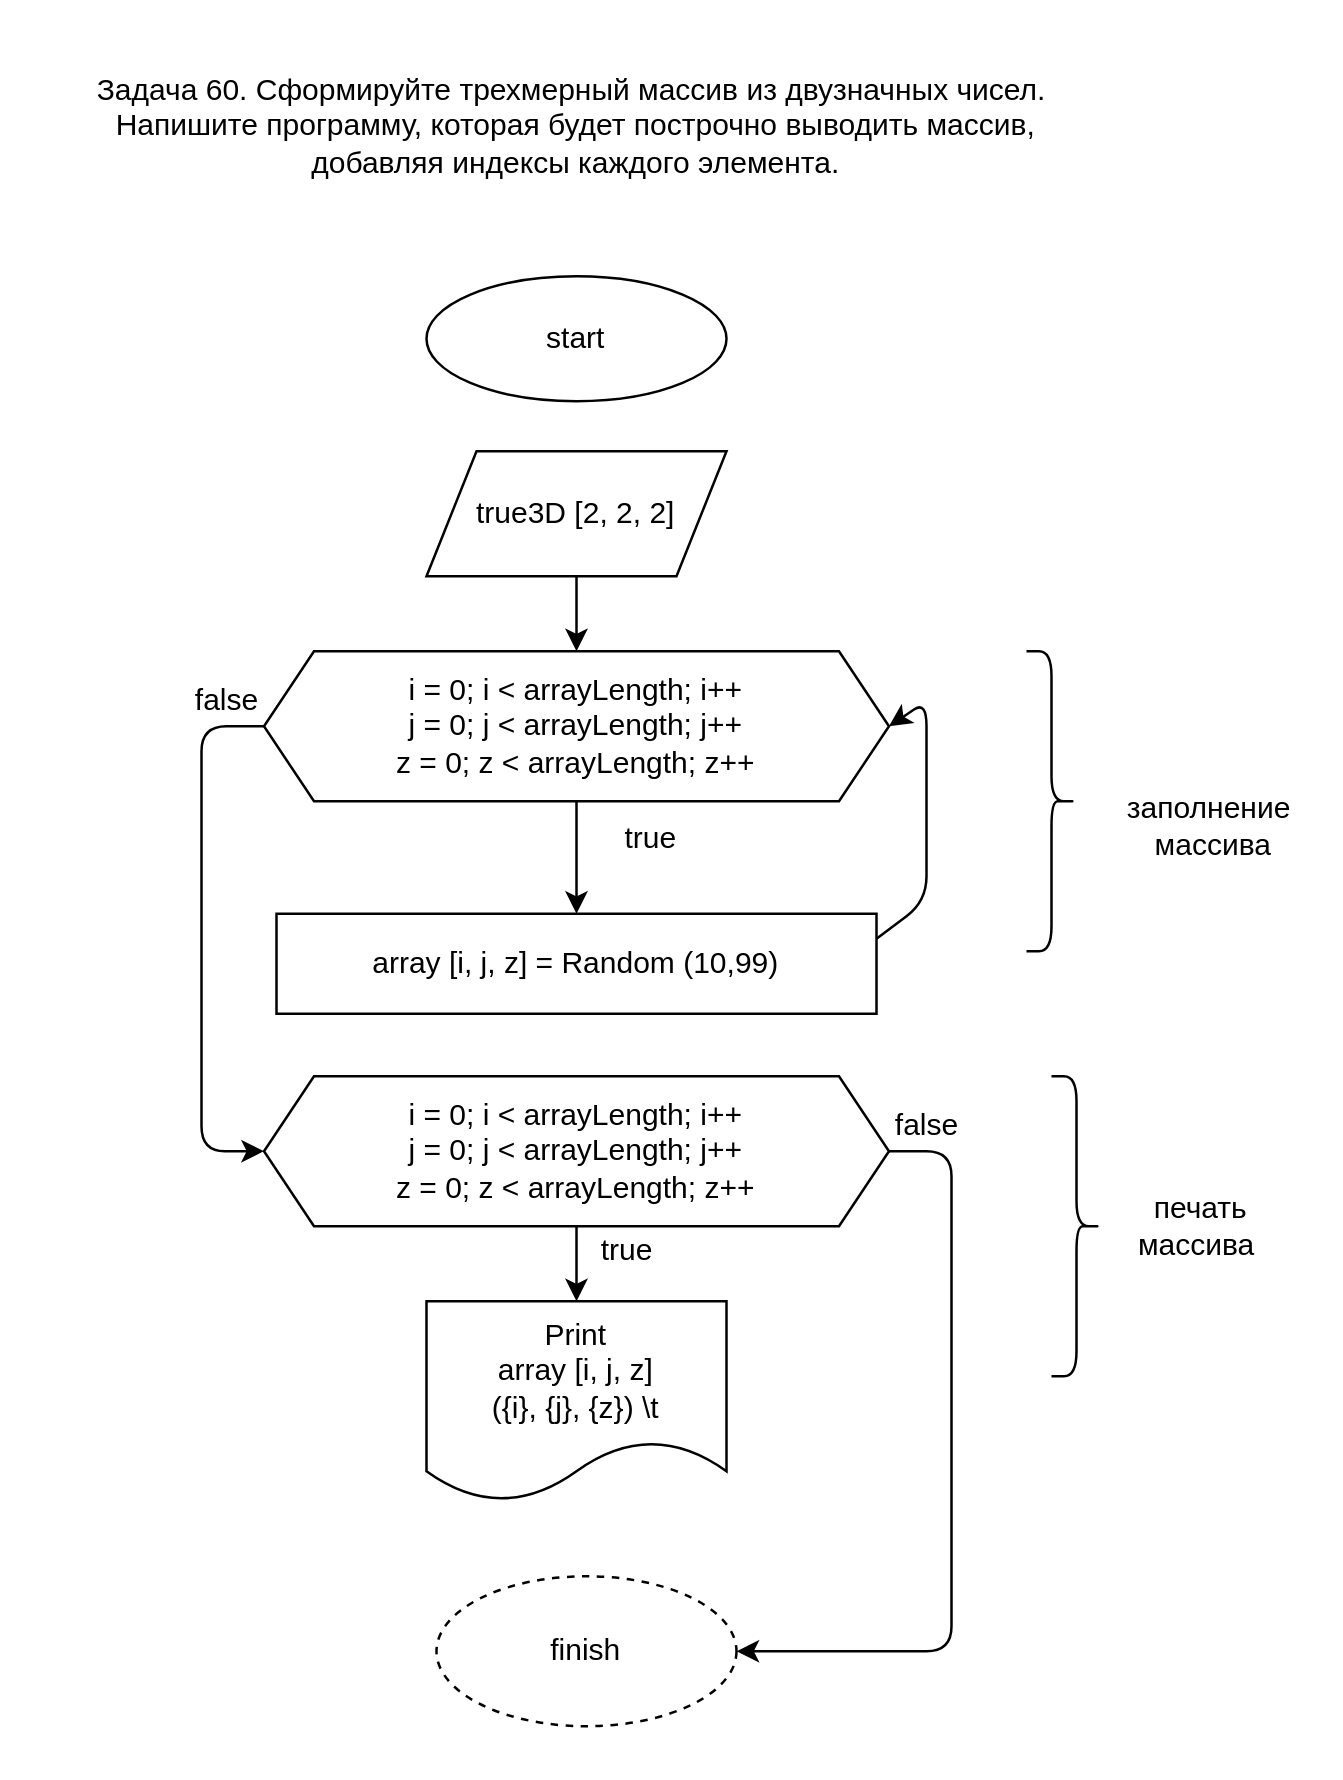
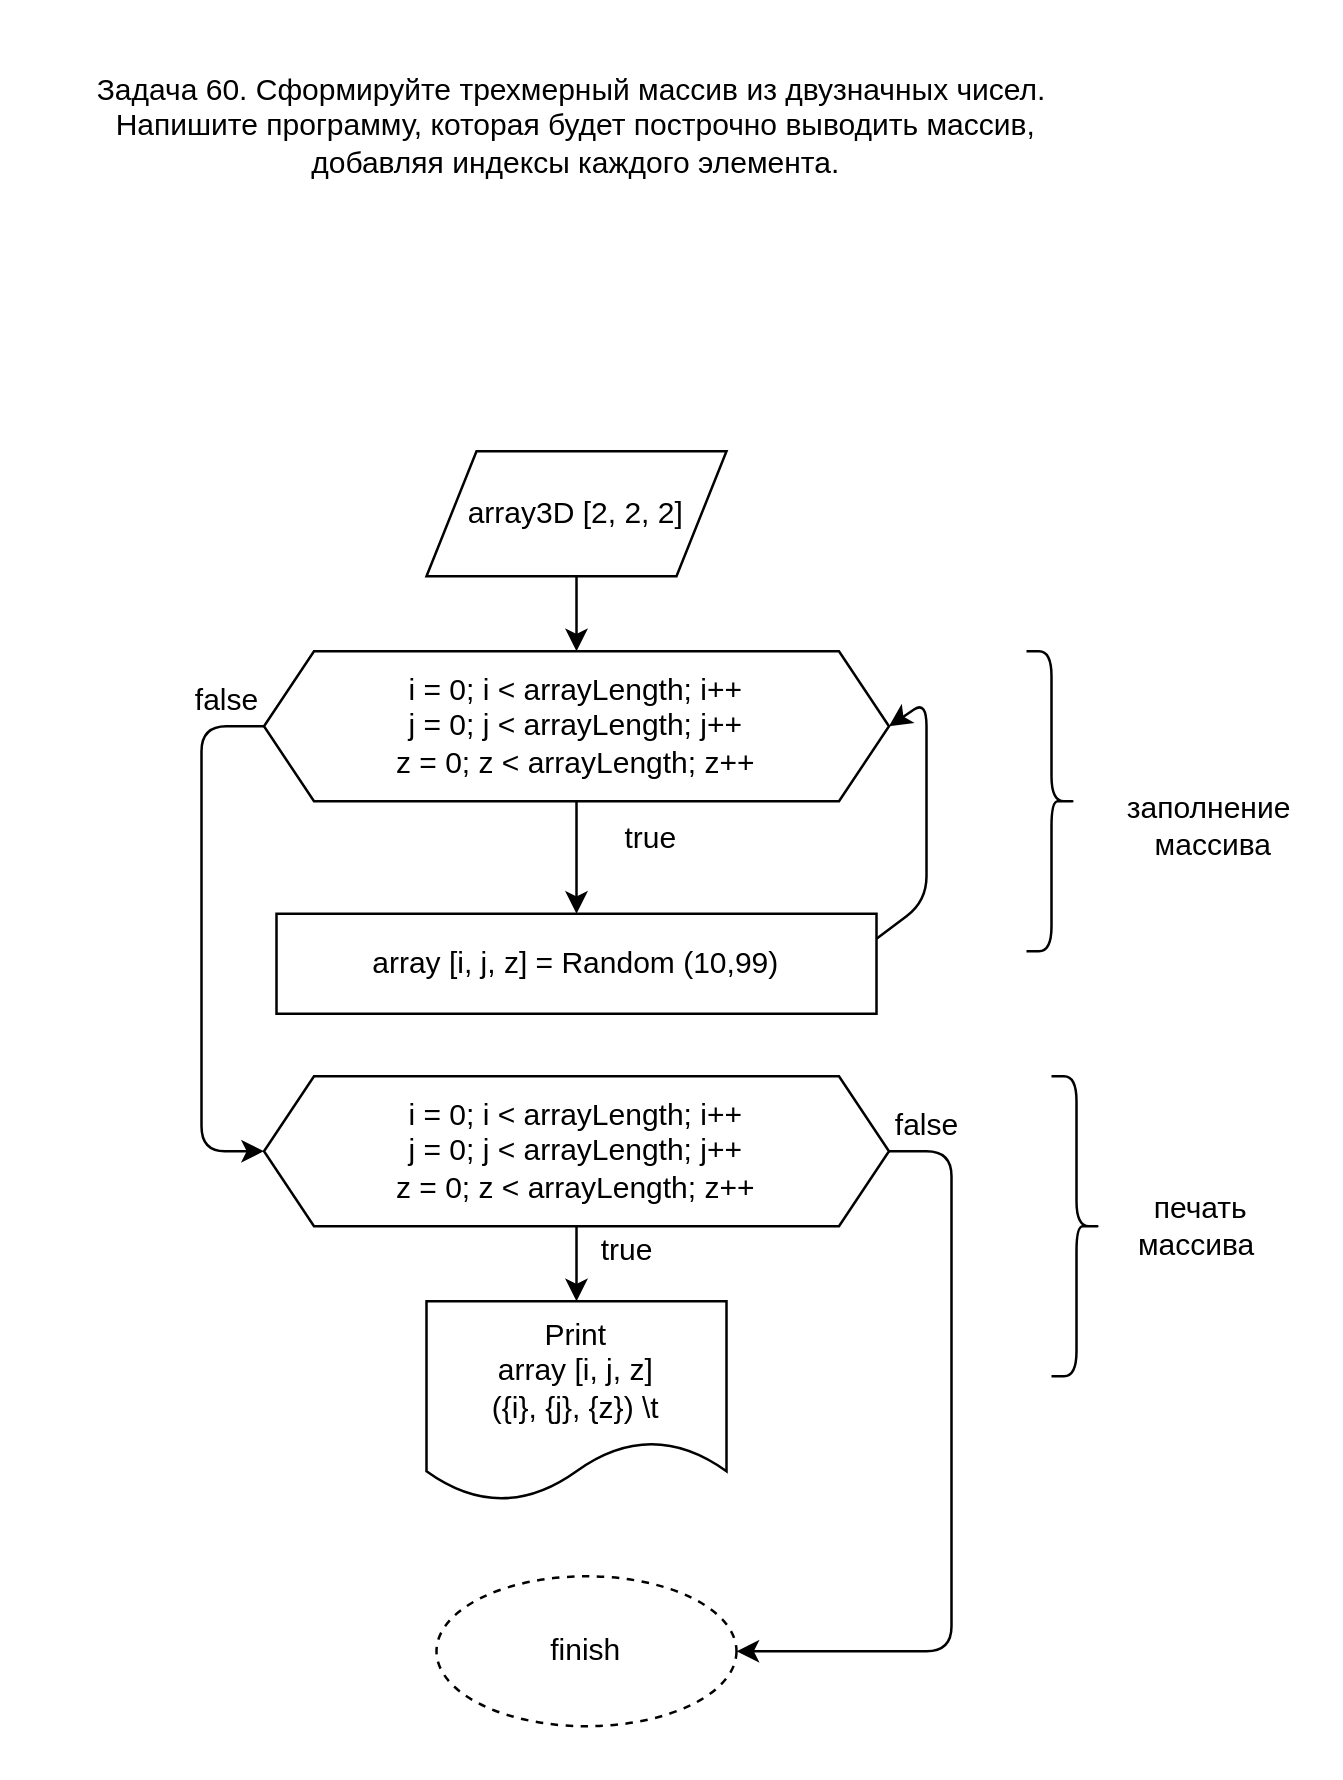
  <mxCell id="0" />
  <mxCell id="1" parent="0" />
- <mxCell id="2" value="start" style="ellipse;whiteSpace=wrap;html=1;" vertex="1" parent="1"><mxGeometry x="170" y="110" width="120" height="50" as="geometry" /></mxCell>
  <mxCell id="3" value="Задача 60. Сформируйте трехмерный массив из двузначных чисел.&amp;nbsp;&lt;br&gt;Напишите программу, которая будет построчно выводить массив, добавляя индексы каждого элемента." style="text;html=1;strokeColor=none;fillColor=none;align=center;verticalAlign=middle;whiteSpace=wrap;rounded=0;" vertex="1" parent="1"><mxGeometry x="20" y="20" width="420" height="60" as="geometry" /></mxCell>
- <mxCell id="4" value="true3D [2, 2, 2]" style="shape=parallelogram;perimeter=parallelogramPerimeter;whiteSpace=wrap;html=1;fixedSize=1;" vertex="1" parent="1"><mxGeometry x="170" y="180" width="120" height="50" as="geometry" /></mxCell>
+ <mxCell id="4" value="array3D [2, 2, 2]" style="shape=parallelogram;perimeter=parallelogramPerimeter;whiteSpace=wrap;html=1;fixedSize=1;" vertex="1" parent="1"><mxGeometry x="170" y="180" width="120" height="50" as="geometry" /></mxCell>
  <mxCell id="5" value="i = 0; i &amp;lt; arrayLength; i++&lt;br&gt;j = 0; j &amp;lt; arrayLength; j++&lt;br&gt;z = 0; z &amp;lt; arrayLength; z++" style="shape=hexagon;perimeter=hexagonPerimeter2;whiteSpace=wrap;html=1;fixedSize=1;" vertex="1" parent="1"><mxGeometry x="105" y="260" width="250" height="60" as="geometry" /></mxCell>
  <mxCell id="6" value="array [i, j, z] = Random (10,99)" style="rounded=0;whiteSpace=wrap;html=1;" vertex="1" parent="1"><mxGeometry x="110" y="365" width="240" height="40" as="geometry" /></mxCell>
  <mxCell id="7" value="" style="endArrow=classic;html=1;entryX=0.5;entryY=0;entryDx=0;entryDy=0;exitX=0.5;exitY=1;exitDx=0;exitDy=0;" edge="1" parent="1" source="4" target="5"><mxGeometry width="50" height="50" relative="1" as="geometry"><mxPoint x="270" y="280" as="sourcePoint" /><mxPoint x="320" y="230" as="targetPoint" /></mxGeometry></mxCell>
  <mxCell id="8" value="" style="endArrow=classic;html=1;entryX=0.5;entryY=0;entryDx=0;entryDy=0;exitX=0.5;exitY=1;exitDx=0;exitDy=0;" edge="1" parent="1" source="5" target="6"><mxGeometry width="50" height="50" relative="1" as="geometry"><mxPoint x="270" y="280" as="sourcePoint" /><mxPoint x="320" y="230" as="targetPoint" /></mxGeometry></mxCell>
  <mxCell id="9" value="" style="endArrow=classic;html=1;entryX=1;entryY=0.5;entryDx=0;entryDy=0;exitX=1;exitY=0.25;exitDx=0;exitDy=0;" edge="1" parent="1" source="6" target="5"><mxGeometry width="50" height="50" relative="1" as="geometry"><mxPoint x="270" y="280" as="sourcePoint" /><mxPoint x="320" y="230" as="targetPoint" /><Array as="points"><mxPoint x="370" y="360" /><mxPoint x="370" y="330" /><mxPoint x="370" y="280" /></Array></mxGeometry></mxCell>
  <mxCell id="10" value="" style="shape=curlyBracket;whiteSpace=wrap;html=1;rounded=1;flipH=1;" vertex="1" parent="1"><mxGeometry x="410" y="260" width="20" height="120" as="geometry" /></mxCell>
  <mxCell id="11" value="заполнение&amp;nbsp;&lt;br&gt;массива" style="text;html=1;strokeColor=none;fillColor=none;align=center;verticalAlign=middle;whiteSpace=wrap;rounded=0;" vertex="1" parent="1"><mxGeometry x="455" y="315" width="60" height="30" as="geometry" /></mxCell>
  <mxCell id="12" value="true" style="text;html=1;strokeColor=none;fillColor=none;align=center;verticalAlign=middle;whiteSpace=wrap;rounded=0;" vertex="1" parent="1"><mxGeometry x="230" y="320" width="60" height="30" as="geometry" /></mxCell>
  <mxCell id="13" value="i = 0; i &amp;lt; arrayLength; i++&lt;br&gt;j = 0; j &amp;lt; arrayLength; j++&lt;br&gt;z = 0; z &amp;lt; arrayLength; z++" style="shape=hexagon;perimeter=hexagonPerimeter2;whiteSpace=wrap;html=1;fixedSize=1;" vertex="1" parent="1"><mxGeometry x="105" y="430" width="250" height="60" as="geometry" /></mxCell>
  <mxCell id="14" value="" style="endArrow=classic;html=1;entryX=0;entryY=0.5;entryDx=0;entryDy=0;exitX=0;exitY=0.5;exitDx=0;exitDy=0;" edge="1" parent="1" source="5" target="13"><mxGeometry width="50" height="50" relative="1" as="geometry"><mxPoint x="270" y="360" as="sourcePoint" /><mxPoint x="320" y="310" as="targetPoint" /><Array as="points"><mxPoint x="80" y="290" /><mxPoint x="80" y="380" /><mxPoint x="80" y="460" /></Array></mxGeometry></mxCell>
  <mxCell id="15" value="false" style="text;html=1;align=center;verticalAlign=middle;resizable=0;points=[];autosize=1;strokeColor=none;fillColor=none;" vertex="1" parent="1"><mxGeometry x="70" y="270" width="40" height="20" as="geometry" /></mxCell>
  <mxCell id="16" value="Print&lt;br&gt;array [i, j, z]&lt;br&gt;({i}, {j}, {z}) \t" style="shape=document;whiteSpace=wrap;html=1;boundedLbl=1;" vertex="1" parent="1"><mxGeometry x="170" y="520" width="120" height="80" as="geometry" /></mxCell>
  <mxCell id="17" value="finish" style="ellipse;whiteSpace=wrap;html=1;dashed=1;" vertex="1" parent="1"><mxGeometry x="174" y="630" width="120" height="60" as="geometry" /></mxCell>
  <mxCell id="18" value="true" style="text;html=1;align=center;verticalAlign=middle;resizable=0;points=[];autosize=1;strokeColor=none;fillColor=none;" vertex="1" parent="1"><mxGeometry x="230" y="490" width="40" height="20" as="geometry" /></mxCell>
  <mxCell id="19" value="" style="endArrow=classic;html=1;entryX=0.5;entryY=0;entryDx=0;entryDy=0;exitX=0.5;exitY=1;exitDx=0;exitDy=0;" edge="1" parent="1" source="13" target="16"><mxGeometry width="50" height="50" relative="1" as="geometry"><mxPoint x="270" y="530" as="sourcePoint" /><mxPoint x="320" y="480" as="targetPoint" /></mxGeometry></mxCell>
  <mxCell id="20" value="" style="endArrow=classic;html=1;entryX=1;entryY=0.5;entryDx=0;entryDy=0;exitX=1;exitY=0.5;exitDx=0;exitDy=0;" edge="1" parent="1" source="13" target="17"><mxGeometry width="50" height="50" relative="1" as="geometry"><mxPoint x="270" y="530" as="sourcePoint" /><mxPoint x="320" y="480" as="targetPoint" /><Array as="points"><mxPoint x="380" y="460" /><mxPoint x="380" y="560" /><mxPoint x="380" y="660" /><mxPoint x="355" y="660" /></Array></mxGeometry></mxCell>
  <mxCell id="21" value="false" style="text;html=1;align=center;verticalAlign=middle;resizable=0;points=[];autosize=1;strokeColor=none;fillColor=none;" vertex="1" parent="1"><mxGeometry x="350" y="440" width="40" height="20" as="geometry" /></mxCell>
  <mxCell id="22" value="" style="shape=curlyBracket;whiteSpace=wrap;html=1;rounded=1;flipH=1;" vertex="1" parent="1"><mxGeometry x="420" y="430" width="20" height="120" as="geometry" /></mxCell>
  <mxCell id="23" value="печать массива&amp;nbsp;" style="text;html=1;strokeColor=none;fillColor=none;align=center;verticalAlign=middle;whiteSpace=wrap;rounded=0;" vertex="1" parent="1"><mxGeometry x="450" y="475" width="60" height="30" as="geometry" /></mxCell>
